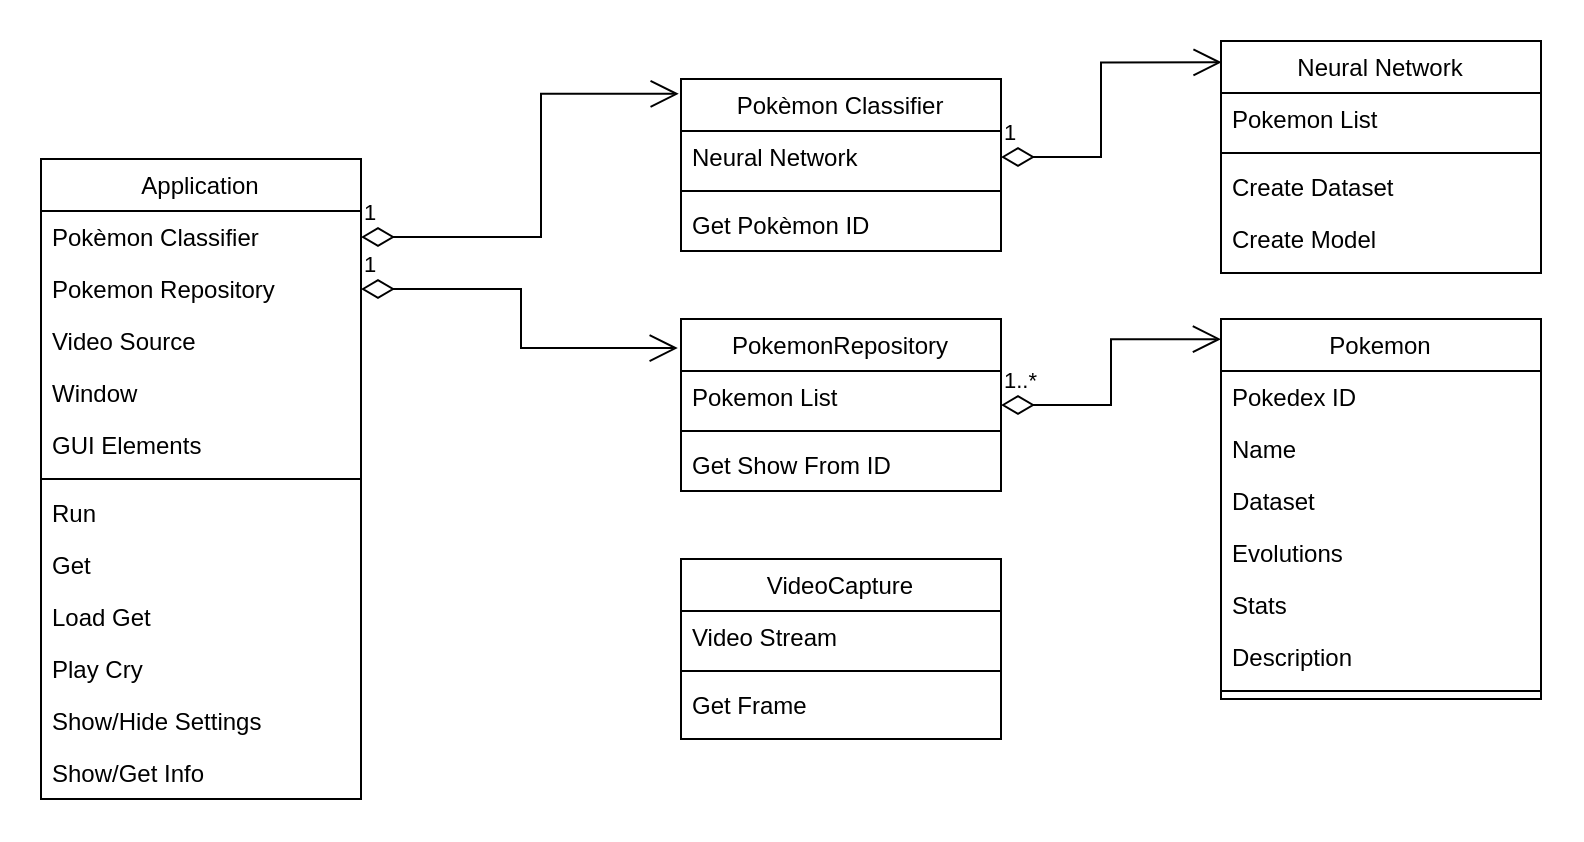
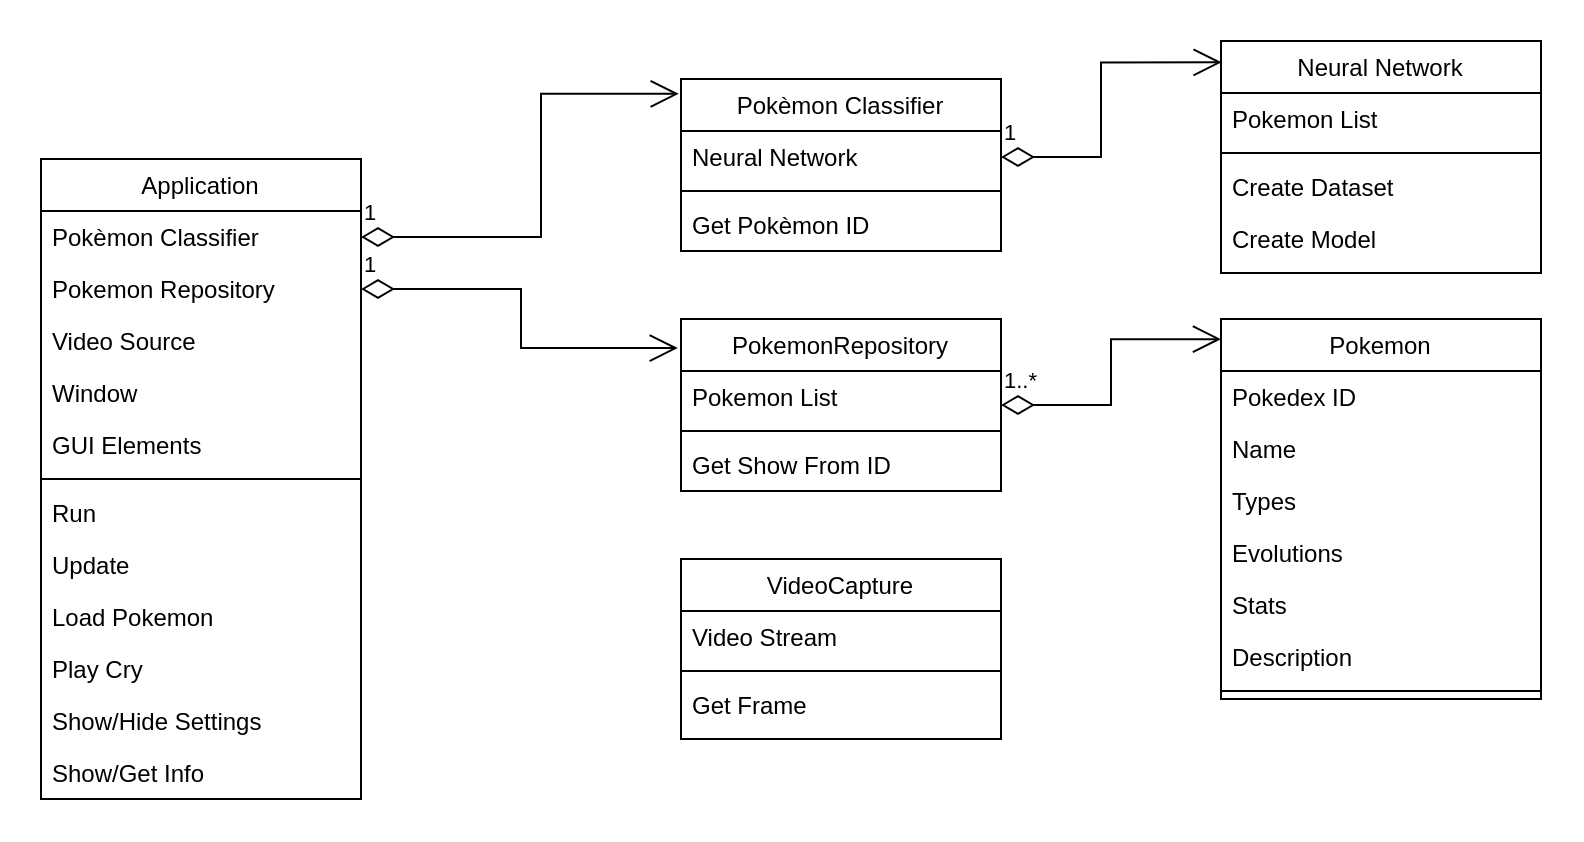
  <mxCell id="0" />
  <mxCell id="1" parent="0" />
  <mxCell id="2" value="PokemonRepository" style="swimlane;fontStyle=0;align=center;verticalAlign=top;childLayout=stackLayout;horizontal=1;startSize=26;horizontalStack=0;resizeParent=1;resizeLast=0;collapsible=1;marginBottom=0;rounded=0;shadow=0;strokeWidth=1;" parent="1" vertex="1"><mxGeometry x="340" y="159" width="160" height="86" as="geometry"><mxRectangle x="254" y="150" width="160" height="26" as="alternateBounds" /></mxGeometry></mxCell>
  <mxCell id="3" value="Pokemon List" style="text;align=left;verticalAlign=top;spacingLeft=4;spacingRight=4;overflow=hidden;rotatable=0;points=[[0,0.5],[1,0.5]];portConstraint=eastwest;" parent="2" vertex="1"><mxGeometry y="26" width="160" height="26" as="geometry" /></mxCell>
  <mxCell id="4" value="" style="line;html=1;strokeWidth=1;align=left;verticalAlign=middle;spacingTop=-1;spacingLeft=3;spacingRight=3;rotatable=0;labelPosition=right;points=[];portConstraint=eastwest;" parent="2" vertex="1"><mxGeometry y="52" width="160" height="8" as="geometry" /></mxCell>
  <mxCell id="5" value="Get Show From ID" style="text;align=left;verticalAlign=top;spacingLeft=4;spacingRight=4;overflow=hidden;rotatable=0;points=[[0,0.5],[1,0.5]];portConstraint=eastwest;" parent="2" vertex="1"><mxGeometry y="60" width="160" height="26" as="geometry" /></mxCell>
  <mxCell id="6" value="Pokemon" style="swimlane;fontStyle=0;align=center;verticalAlign=top;childLayout=stackLayout;horizontal=1;startSize=26;horizontalStack=0;resizeParent=1;resizeLast=0;collapsible=1;marginBottom=0;rounded=0;shadow=0;strokeWidth=1;" parent="1" vertex="1"><mxGeometry x="610" y="159" width="160" height="190" as="geometry"><mxRectangle x="230" y="140" width="160" height="26" as="alternateBounds" /></mxGeometry></mxCell>
  <mxCell id="7" value="Pokedex ID" style="text;align=left;verticalAlign=top;spacingLeft=4;spacingRight=4;overflow=hidden;rotatable=0;points=[[0,0.5],[1,0.5]];portConstraint=eastwest;" parent="6" vertex="1"><mxGeometry y="26" width="160" height="26" as="geometry" /></mxCell>
  <mxCell id="8" value="Name" style="text;align=left;verticalAlign=top;spacingLeft=4;spacingRight=4;overflow=hidden;rotatable=0;points=[[0,0.5],[1,0.5]];portConstraint=eastwest;rounded=0;shadow=0;html=0;" parent="6" vertex="1"><mxGeometry y="52" width="160" height="26" as="geometry" /></mxCell>
- <mxCell id="9" value="Dataset" style="text;align=left;verticalAlign=top;spacingLeft=4;spacingRight=4;overflow=hidden;rotatable=0;points=[[0,0.5],[1,0.5]];portConstraint=eastwest;rounded=0;shadow=0;html=0;" parent="6" vertex="1"><mxGeometry y="78" width="160" height="26" as="geometry" /></mxCell>
+ <mxCell id="9" value="Types" style="text;align=left;verticalAlign=top;spacingLeft=4;spacingRight=4;overflow=hidden;rotatable=0;points=[[0,0.5],[1,0.5]];portConstraint=eastwest;rounded=0;shadow=0;html=0;" parent="6" vertex="1"><mxGeometry y="78" width="160" height="26" as="geometry" /></mxCell>
  <mxCell id="10" value="Evolutions" style="text;align=left;verticalAlign=top;spacingLeft=4;spacingRight=4;overflow=hidden;rotatable=0;points=[[0,0.5],[1,0.5]];portConstraint=eastwest;rounded=0;shadow=0;html=0;" parent="6" vertex="1"><mxGeometry y="104" width="160" height="26" as="geometry" /></mxCell>
  <mxCell id="11" value="Stats" style="text;align=left;verticalAlign=top;spacingLeft=4;spacingRight=4;overflow=hidden;rotatable=0;points=[[0,0.5],[1,0.5]];portConstraint=eastwest;rounded=0;shadow=0;html=0;" parent="6" vertex="1"><mxGeometry y="130" width="160" height="26" as="geometry" /></mxCell>
  <mxCell id="12" value="Description" style="text;align=left;verticalAlign=top;spacingLeft=4;spacingRight=4;overflow=hidden;rotatable=0;points=[[0,0.5],[1,0.5]];portConstraint=eastwest;rounded=0;shadow=0;html=0;" parent="6" vertex="1"><mxGeometry y="156" width="160" height="26" as="geometry" /></mxCell>
  <mxCell id="13" value="" style="line;html=1;strokeWidth=1;align=left;verticalAlign=middle;spacingTop=-1;spacingLeft=3;spacingRight=3;rotatable=0;labelPosition=right;points=[];portConstraint=eastwest;" vertex="1" parent="6"><mxGeometry y="182" width="160" height="8" as="geometry" /></mxCell>
  <mxCell id="14" value="1..*" style="endArrow=open;html=1;endSize=12;startArrow=diamondThin;startSize=14;startFill=0;edgeStyle=orthogonalEdgeStyle;align=left;verticalAlign=bottom;rounded=0;entryX=0;entryY=0.053;entryDx=0;entryDy=0;entryPerimeter=0;exitX=1;exitY=0.5;exitDx=0;exitDy=0;" parent="1" source="2" target="6" edge="1"><mxGeometry x="-1" y="3" relative="1" as="geometry"><mxPoint x="496" y="-32" as="sourcePoint" /><mxPoint x="606" y="119" as="targetPoint" /></mxGeometry></mxCell>
  <mxCell id="15" value="VideoCapture" style="swimlane;fontStyle=0;align=center;verticalAlign=top;childLayout=stackLayout;horizontal=1;startSize=26;horizontalStack=0;resizeParent=1;resizeLast=0;collapsible=1;marginBottom=0;rounded=0;shadow=0;strokeWidth=1;" parent="1" vertex="1"><mxGeometry x="340" y="279" width="160" height="90" as="geometry"><mxRectangle x="550" y="140" width="160" height="26" as="alternateBounds" /></mxGeometry></mxCell>
  <mxCell id="16" value="Video Stream" style="text;align=left;verticalAlign=top;spacingLeft=4;spacingRight=4;overflow=hidden;rotatable=0;points=[[0,0.5],[1,0.5]];portConstraint=eastwest;" parent="15" vertex="1"><mxGeometry y="26" width="160" height="26" as="geometry" /></mxCell>
  <mxCell id="17" value="" style="line;html=1;strokeWidth=1;align=left;verticalAlign=middle;spacingTop=-1;spacingLeft=3;spacingRight=3;rotatable=0;labelPosition=right;points=[];portConstraint=eastwest;" parent="15" vertex="1"><mxGeometry y="52" width="160" height="8" as="geometry" /></mxCell>
  <mxCell id="18" value="Get Frame" style="text;align=left;verticalAlign=top;spacingLeft=4;spacingRight=4;overflow=hidden;rotatable=0;points=[[0,0.5],[1,0.5]];portConstraint=eastwest;" parent="15" vertex="1"><mxGeometry y="60" width="160" height="26" as="geometry" /></mxCell>
  <mxCell id="19" value="Application" style="swimlane;fontStyle=0;align=center;verticalAlign=top;childLayout=stackLayout;horizontal=1;startSize=26;horizontalStack=0;resizeParent=1;resizeLast=0;collapsible=1;marginBottom=0;rounded=0;shadow=0;strokeWidth=1;" parent="1" vertex="1"><mxGeometry x="20" y="79" width="160" height="320" as="geometry"><mxRectangle x="550" y="140" width="160" height="26" as="alternateBounds" /></mxGeometry></mxCell>
  <mxCell id="20" value="Pokèmon Classifier" style="text;align=left;verticalAlign=top;spacingLeft=4;spacingRight=4;overflow=hidden;rotatable=0;points=[[0,0.5],[1,0.5]];portConstraint=eastwest;" vertex="1" parent="19"><mxGeometry y="26" width="160" height="26" as="geometry" /></mxCell>
  <mxCell id="21" value="Pokemon Repository" style="text;align=left;verticalAlign=top;spacingLeft=4;spacingRight=4;overflow=hidden;rotatable=0;points=[[0,0.5],[1,0.5]];portConstraint=eastwest;" parent="19" vertex="1"><mxGeometry y="52" width="160" height="26" as="geometry" /></mxCell>
  <mxCell id="22" value="Video Source" style="text;align=left;verticalAlign=top;spacingLeft=4;spacingRight=4;overflow=hidden;rotatable=0;points=[[0,0.5],[1,0.5]];portConstraint=eastwest;" parent="19" vertex="1"><mxGeometry y="78" width="160" height="26" as="geometry" /></mxCell>
  <mxCell id="23" value="Window" style="text;align=left;verticalAlign=top;spacingLeft=4;spacingRight=4;overflow=hidden;rotatable=0;points=[[0,0.5],[1,0.5]];portConstraint=eastwest;" parent="19" vertex="1"><mxGeometry y="104" width="160" height="26" as="geometry" /></mxCell>
  <mxCell id="24" value="GUI Elements" style="text;align=left;verticalAlign=top;spacingLeft=4;spacingRight=4;overflow=hidden;rotatable=0;points=[[0,0.5],[1,0.5]];portConstraint=eastwest;" parent="19" vertex="1"><mxGeometry y="130" width="160" height="26" as="geometry" /></mxCell>
  <mxCell id="25" value="" style="line;html=1;strokeWidth=1;align=left;verticalAlign=middle;spacingTop=-1;spacingLeft=3;spacingRight=3;rotatable=0;labelPosition=right;points=[];portConstraint=eastwest;" parent="19" vertex="1"><mxGeometry y="156" width="160" height="8" as="geometry" /></mxCell>
  <mxCell id="26" value="Run" style="text;align=left;verticalAlign=top;spacingLeft=4;spacingRight=4;overflow=hidden;rotatable=0;points=[[0,0.5],[1,0.5]];portConstraint=eastwest;" parent="19" vertex="1"><mxGeometry y="164" width="160" height="26" as="geometry" /></mxCell>
- <mxCell id="27" value="Get" style="text;align=left;verticalAlign=top;spacingLeft=4;spacingRight=4;overflow=hidden;rotatable=0;points=[[0,0.5],[1,0.5]];portConstraint=eastwest;" parent="19" vertex="1"><mxGeometry y="190" width="160" height="26" as="geometry" /></mxCell>
- <mxCell id="28" value="Load Get" style="text;align=left;verticalAlign=top;spacingLeft=4;spacingRight=4;overflow=hidden;rotatable=0;points=[[0,0.5],[1,0.5]];portConstraint=eastwest;" parent="19" vertex="1"><mxGeometry y="216" width="160" height="26" as="geometry" /></mxCell>
+ <mxCell id="27" value="Update" style="text;align=left;verticalAlign=top;spacingLeft=4;spacingRight=4;overflow=hidden;rotatable=0;points=[[0,0.5],[1,0.5]];portConstraint=eastwest;" parent="19" vertex="1"><mxGeometry y="190" width="160" height="26" as="geometry" /></mxCell>
+ <mxCell id="28" value="Load Pokemon" style="text;align=left;verticalAlign=top;spacingLeft=4;spacingRight=4;overflow=hidden;rotatable=0;points=[[0,0.5],[1,0.5]];portConstraint=eastwest;" parent="19" vertex="1"><mxGeometry y="216" width="160" height="26" as="geometry" /></mxCell>
  <mxCell id="29" value="Play Cry" style="text;align=left;verticalAlign=top;spacingLeft=4;spacingRight=4;overflow=hidden;rotatable=0;points=[[0,0.5],[1,0.5]];portConstraint=eastwest;" parent="19" vertex="1"><mxGeometry y="242" width="160" height="26" as="geometry" /></mxCell>
  <mxCell id="30" value="Show/Hide Settings" style="text;align=left;verticalAlign=top;spacingLeft=4;spacingRight=4;overflow=hidden;rotatable=0;points=[[0,0.5],[1,0.5]];portConstraint=eastwest;" parent="19" vertex="1"><mxGeometry y="268" width="160" height="26" as="geometry" /></mxCell>
  <mxCell id="31" value="Show/Get Info" style="text;align=left;verticalAlign=top;spacingLeft=4;spacingRight=4;overflow=hidden;rotatable=0;points=[[0,0.5],[1,0.5]];portConstraint=eastwest;" parent="19" vertex="1"><mxGeometry y="294" width="160" height="26" as="geometry" /></mxCell>
  <mxCell id="32" value="1" style="endArrow=open;html=1;endSize=12;startArrow=diamondThin;startSize=14;startFill=0;edgeStyle=orthogonalEdgeStyle;align=left;verticalAlign=bottom;rounded=0;entryX=-0.01;entryY=0.169;entryDx=0;entryDy=0;entryPerimeter=0;exitX=1;exitY=0.5;exitDx=0;exitDy=0;" parent="1" source="21" target="2" edge="1"><mxGeometry x="-1" y="3" relative="1" as="geometry"><mxPoint x="230" y="109" as="sourcePoint" /><mxPoint x="296" y="-41" as="targetPoint" /><Array as="points"><mxPoint x="260" y="144" /><mxPoint x="260" y="173" /></Array></mxGeometry></mxCell>
  <mxCell id="33" value="Pokèmon Classifier" style="swimlane;fontStyle=0;align=center;verticalAlign=top;childLayout=stackLayout;horizontal=1;startSize=26;horizontalStack=0;resizeParent=1;resizeLast=0;collapsible=1;marginBottom=0;rounded=0;shadow=0;strokeWidth=1;" vertex="1" parent="1"><mxGeometry x="340" y="39" width="160" height="86" as="geometry"><mxRectangle x="254" y="150" width="160" height="26" as="alternateBounds" /></mxGeometry></mxCell>
  <mxCell id="34" value="Neural Network" style="text;align=left;verticalAlign=top;spacingLeft=4;spacingRight=4;overflow=hidden;rotatable=0;points=[[0,0.5],[1,0.5]];portConstraint=eastwest;" vertex="1" parent="33"><mxGeometry y="26" width="160" height="26" as="geometry" /></mxCell>
  <mxCell id="35" value="" style="line;html=1;strokeWidth=1;align=left;verticalAlign=middle;spacingTop=-1;spacingLeft=3;spacingRight=3;rotatable=0;labelPosition=right;points=[];portConstraint=eastwest;" vertex="1" parent="33"><mxGeometry y="52" width="160" height="8" as="geometry" /></mxCell>
  <mxCell id="36" value="Get Pokèmon ID" style="text;align=left;verticalAlign=top;spacingLeft=4;spacingRight=4;overflow=hidden;rotatable=0;points=[[0,0.5],[1,0.5]];portConstraint=eastwest;" vertex="1" parent="33"><mxGeometry y="60" width="160" height="26" as="geometry" /></mxCell>
  <mxCell id="37" value="Neural Network" style="swimlane;fontStyle=0;align=center;verticalAlign=top;childLayout=stackLayout;horizontal=1;startSize=26;horizontalStack=0;resizeParent=1;resizeLast=0;collapsible=1;marginBottom=0;rounded=0;shadow=0;strokeWidth=1;" vertex="1" parent="1"><mxGeometry x="610" y="20" width="160" height="116" as="geometry"><mxRectangle x="254" y="150" width="160" height="26" as="alternateBounds" /></mxGeometry></mxCell>
  <mxCell id="38" value="Pokemon List" style="text;align=left;verticalAlign=top;spacingLeft=4;spacingRight=4;overflow=hidden;rotatable=0;points=[[0,0.5],[1,0.5]];portConstraint=eastwest;" vertex="1" parent="37"><mxGeometry y="26" width="160" height="26" as="geometry" /></mxCell>
  <mxCell id="39" value="" style="line;html=1;strokeWidth=1;align=left;verticalAlign=middle;spacingTop=-1;spacingLeft=3;spacingRight=3;rotatable=0;labelPosition=right;points=[];portConstraint=eastwest;" vertex="1" parent="37"><mxGeometry y="52" width="160" height="8" as="geometry" /></mxCell>
  <mxCell id="40" value="Create Dataset" style="text;align=left;verticalAlign=top;spacingLeft=4;spacingRight=4;overflow=hidden;rotatable=0;points=[[0,0.5],[1,0.5]];portConstraint=eastwest;" vertex="1" parent="37"><mxGeometry y="60" width="160" height="26" as="geometry" /></mxCell>
  <mxCell id="41" value="Create Model" style="text;align=left;verticalAlign=top;spacingLeft=4;spacingRight=4;overflow=hidden;rotatable=0;points=[[0,0.5],[1,0.5]];portConstraint=eastwest;" vertex="1" parent="37"><mxGeometry y="86" width="160" height="26" as="geometry" /></mxCell>
  <mxCell id="42" value="1" style="endArrow=open;html=1;endSize=12;startArrow=diamondThin;startSize=14;startFill=0;edgeStyle=orthogonalEdgeStyle;align=left;verticalAlign=bottom;rounded=0;entryX=-0.007;entryY=0.086;entryDx=0;entryDy=0;entryPerimeter=0;exitX=1;exitY=0.5;exitDx=0;exitDy=0;" edge="1" parent="1" source="20" target="33"><mxGeometry x="-1" y="3" relative="1" as="geometry"><mxPoint x="190" y="99" as="sourcePoint" /><mxPoint x="348.4" y="128.534" as="targetPoint" /><Array as="points"><mxPoint x="270" y="118" /><mxPoint x="270" y="46" /><mxPoint x="339" y="46" /></Array></mxGeometry></mxCell>
  <mxCell id="43" value="1" style="endArrow=open;html=1;endSize=12;startArrow=diamondThin;startSize=14;startFill=0;edgeStyle=orthogonalEdgeStyle;align=left;verticalAlign=bottom;rounded=0;entryX=0.002;entryY=0.092;entryDx=0;entryDy=0;entryPerimeter=0;exitX=1;exitY=0.5;exitDx=0;exitDy=0;" edge="1" parent="1" source="34" target="37"><mxGeometry x="-1" y="3" relative="1" as="geometry"><mxPoint x="520" y="62.13" as="sourcePoint" /><mxPoint x="678.88" y="-41.002" as="targetPoint" /><Array as="points"><mxPoint x="550" y="78" /><mxPoint x="550" y="31" /></Array></mxGeometry></mxCell>
